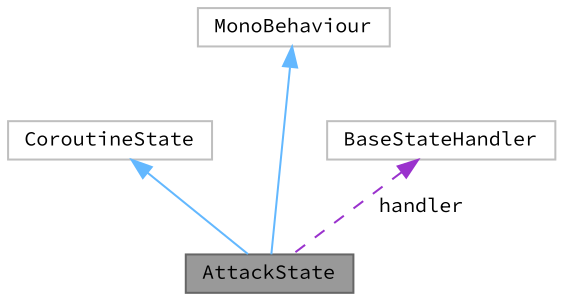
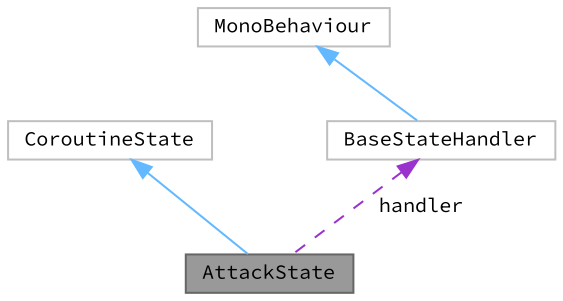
  digraph {
    fontname="Source Code Pro"
    node [color=grey75 fillcolor=white fontname="Source Code Pro" fontsize=10 shape=box style=filled]
    edge [color=steelblue1 dir=back fontname="Source Code Pro" fontsize=10 labelfontname=Helvetica labelfontsize=10 style=solid]
    n1 [color=gray40 fillcolor=grey60 fontcolor=black height=0.2 label=AttackState width=0.4]
    n2 [height=0.2 label=CoroutineState width=0.4]
    n3 [height=0.2 label=MonoBehaviour width=0.4]
    n4 [height=0.2 label=BaseStateHandler width=0.4]
    n2 -> n1
-   n3 -> n1
+   n3 -> n4
    n4 -> n1 [color=darkorchid3 label=" handler" style=dashed]
  }
